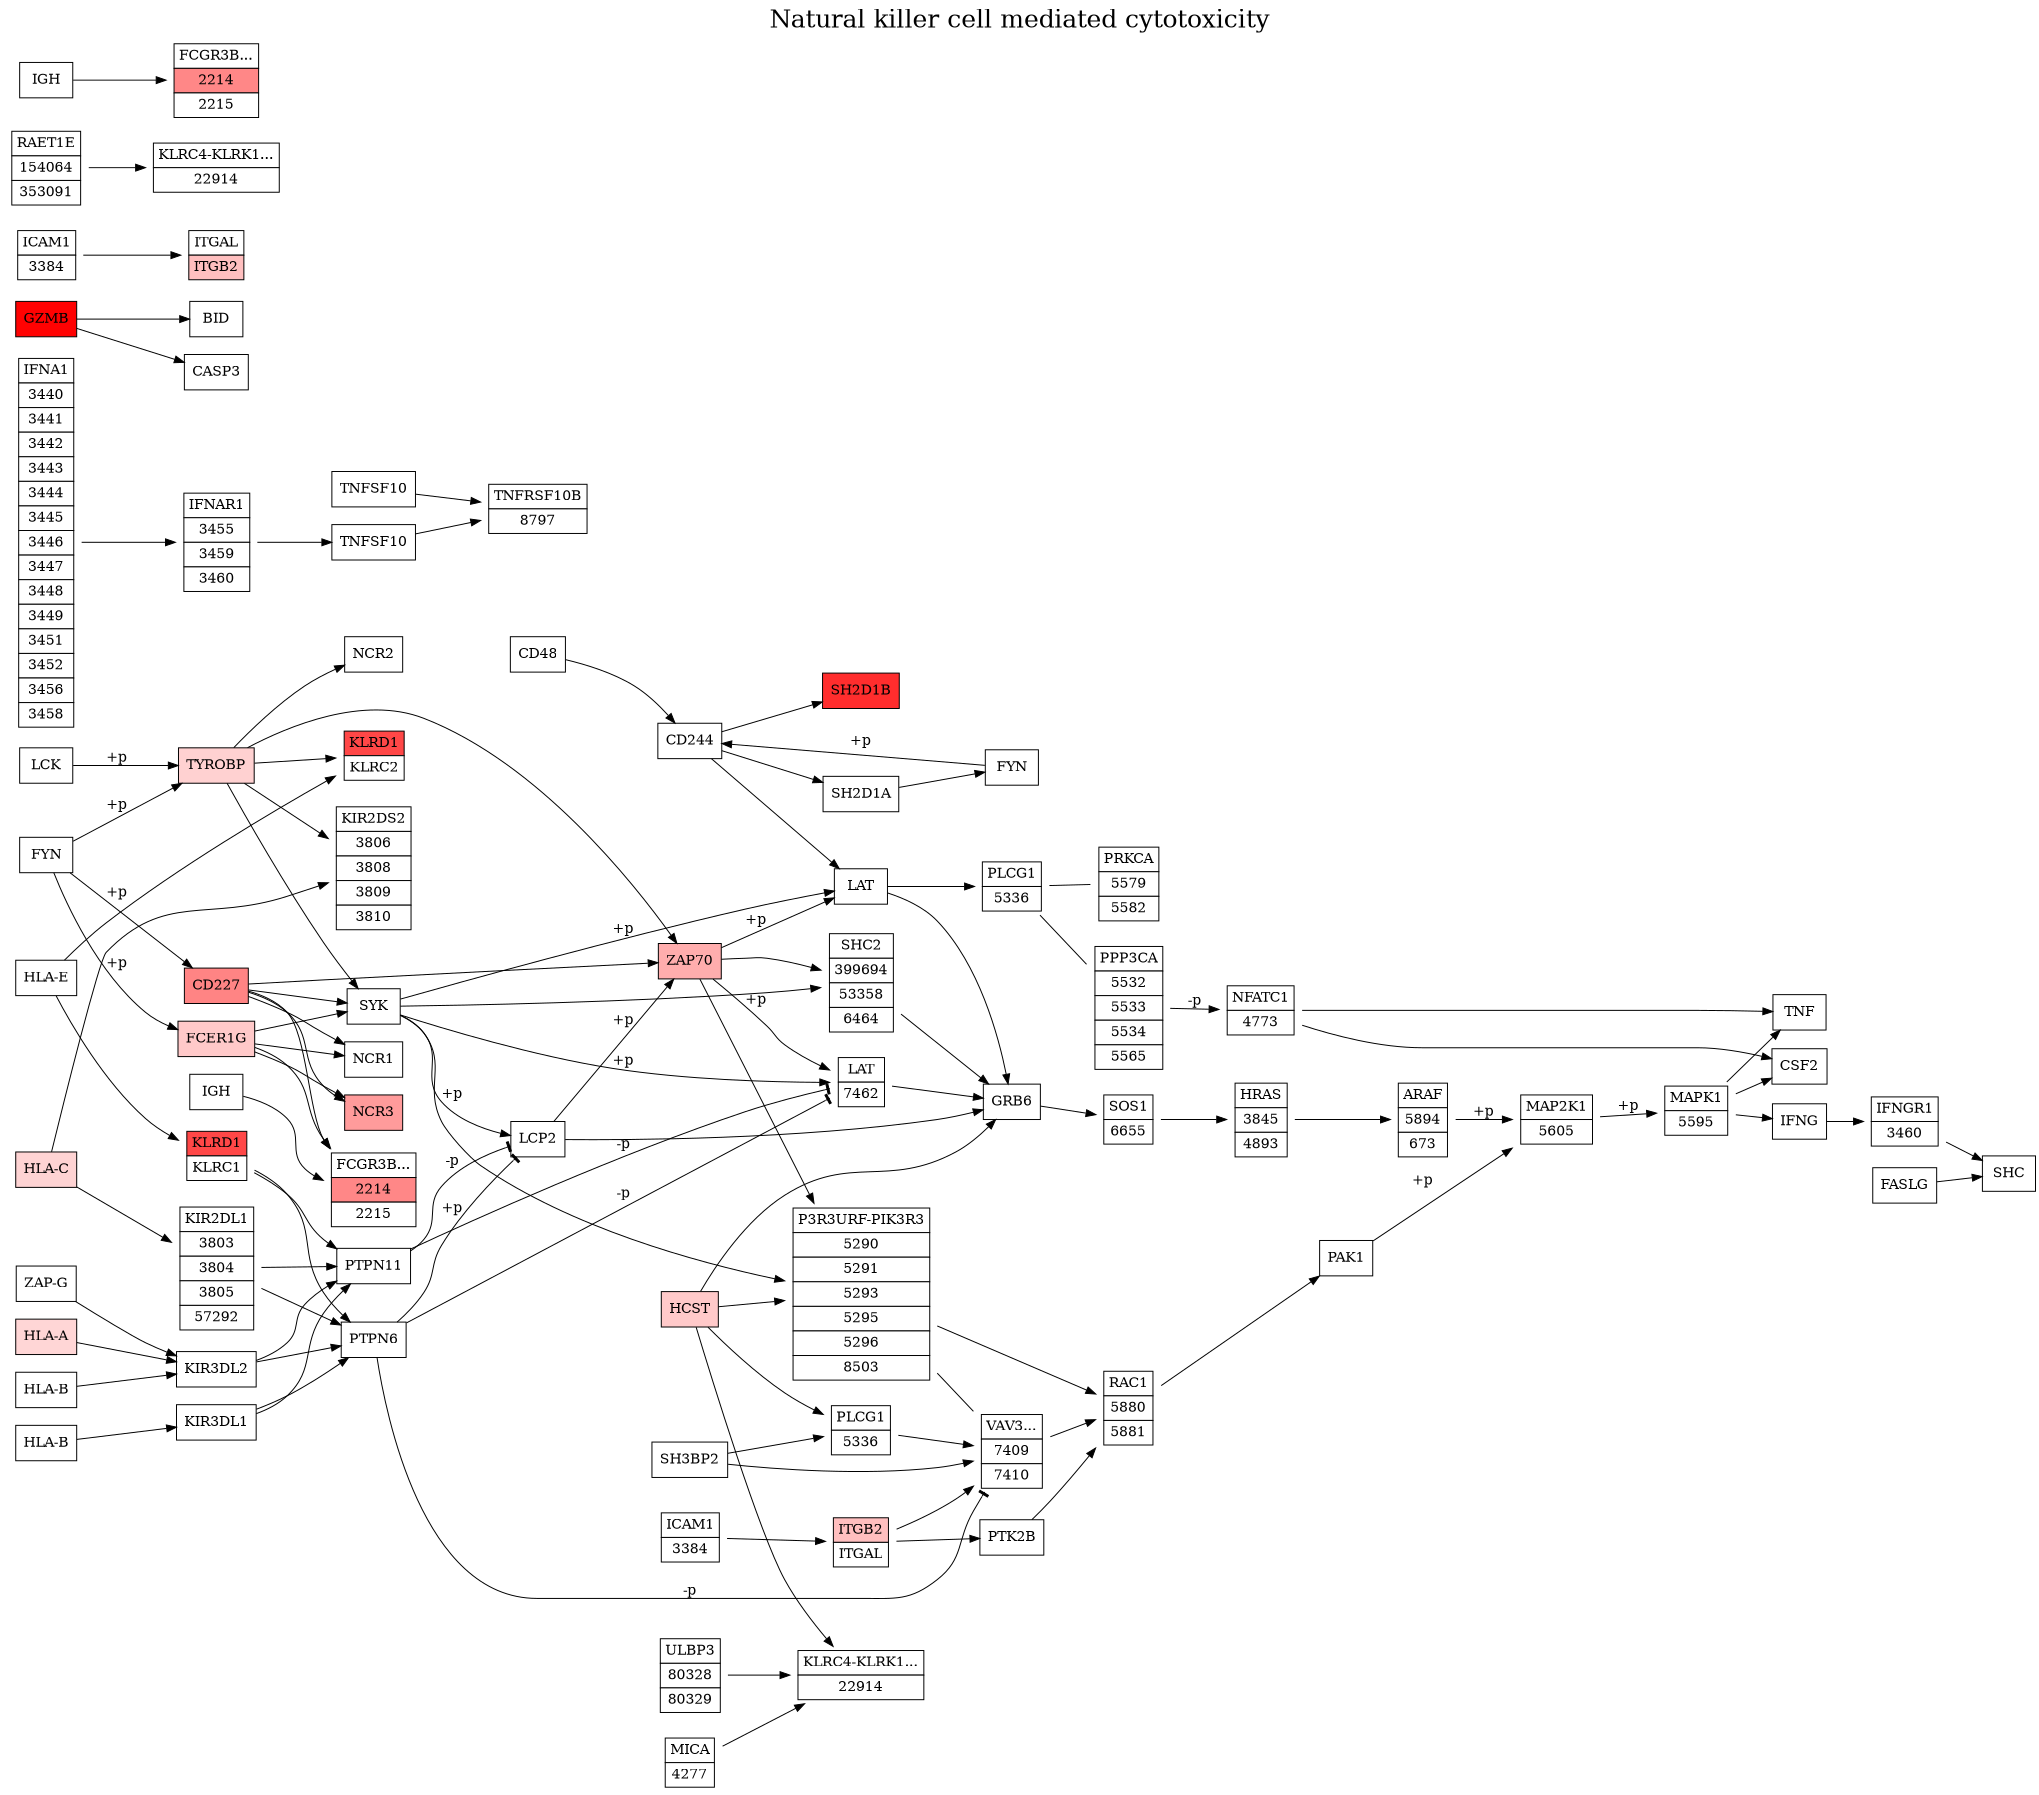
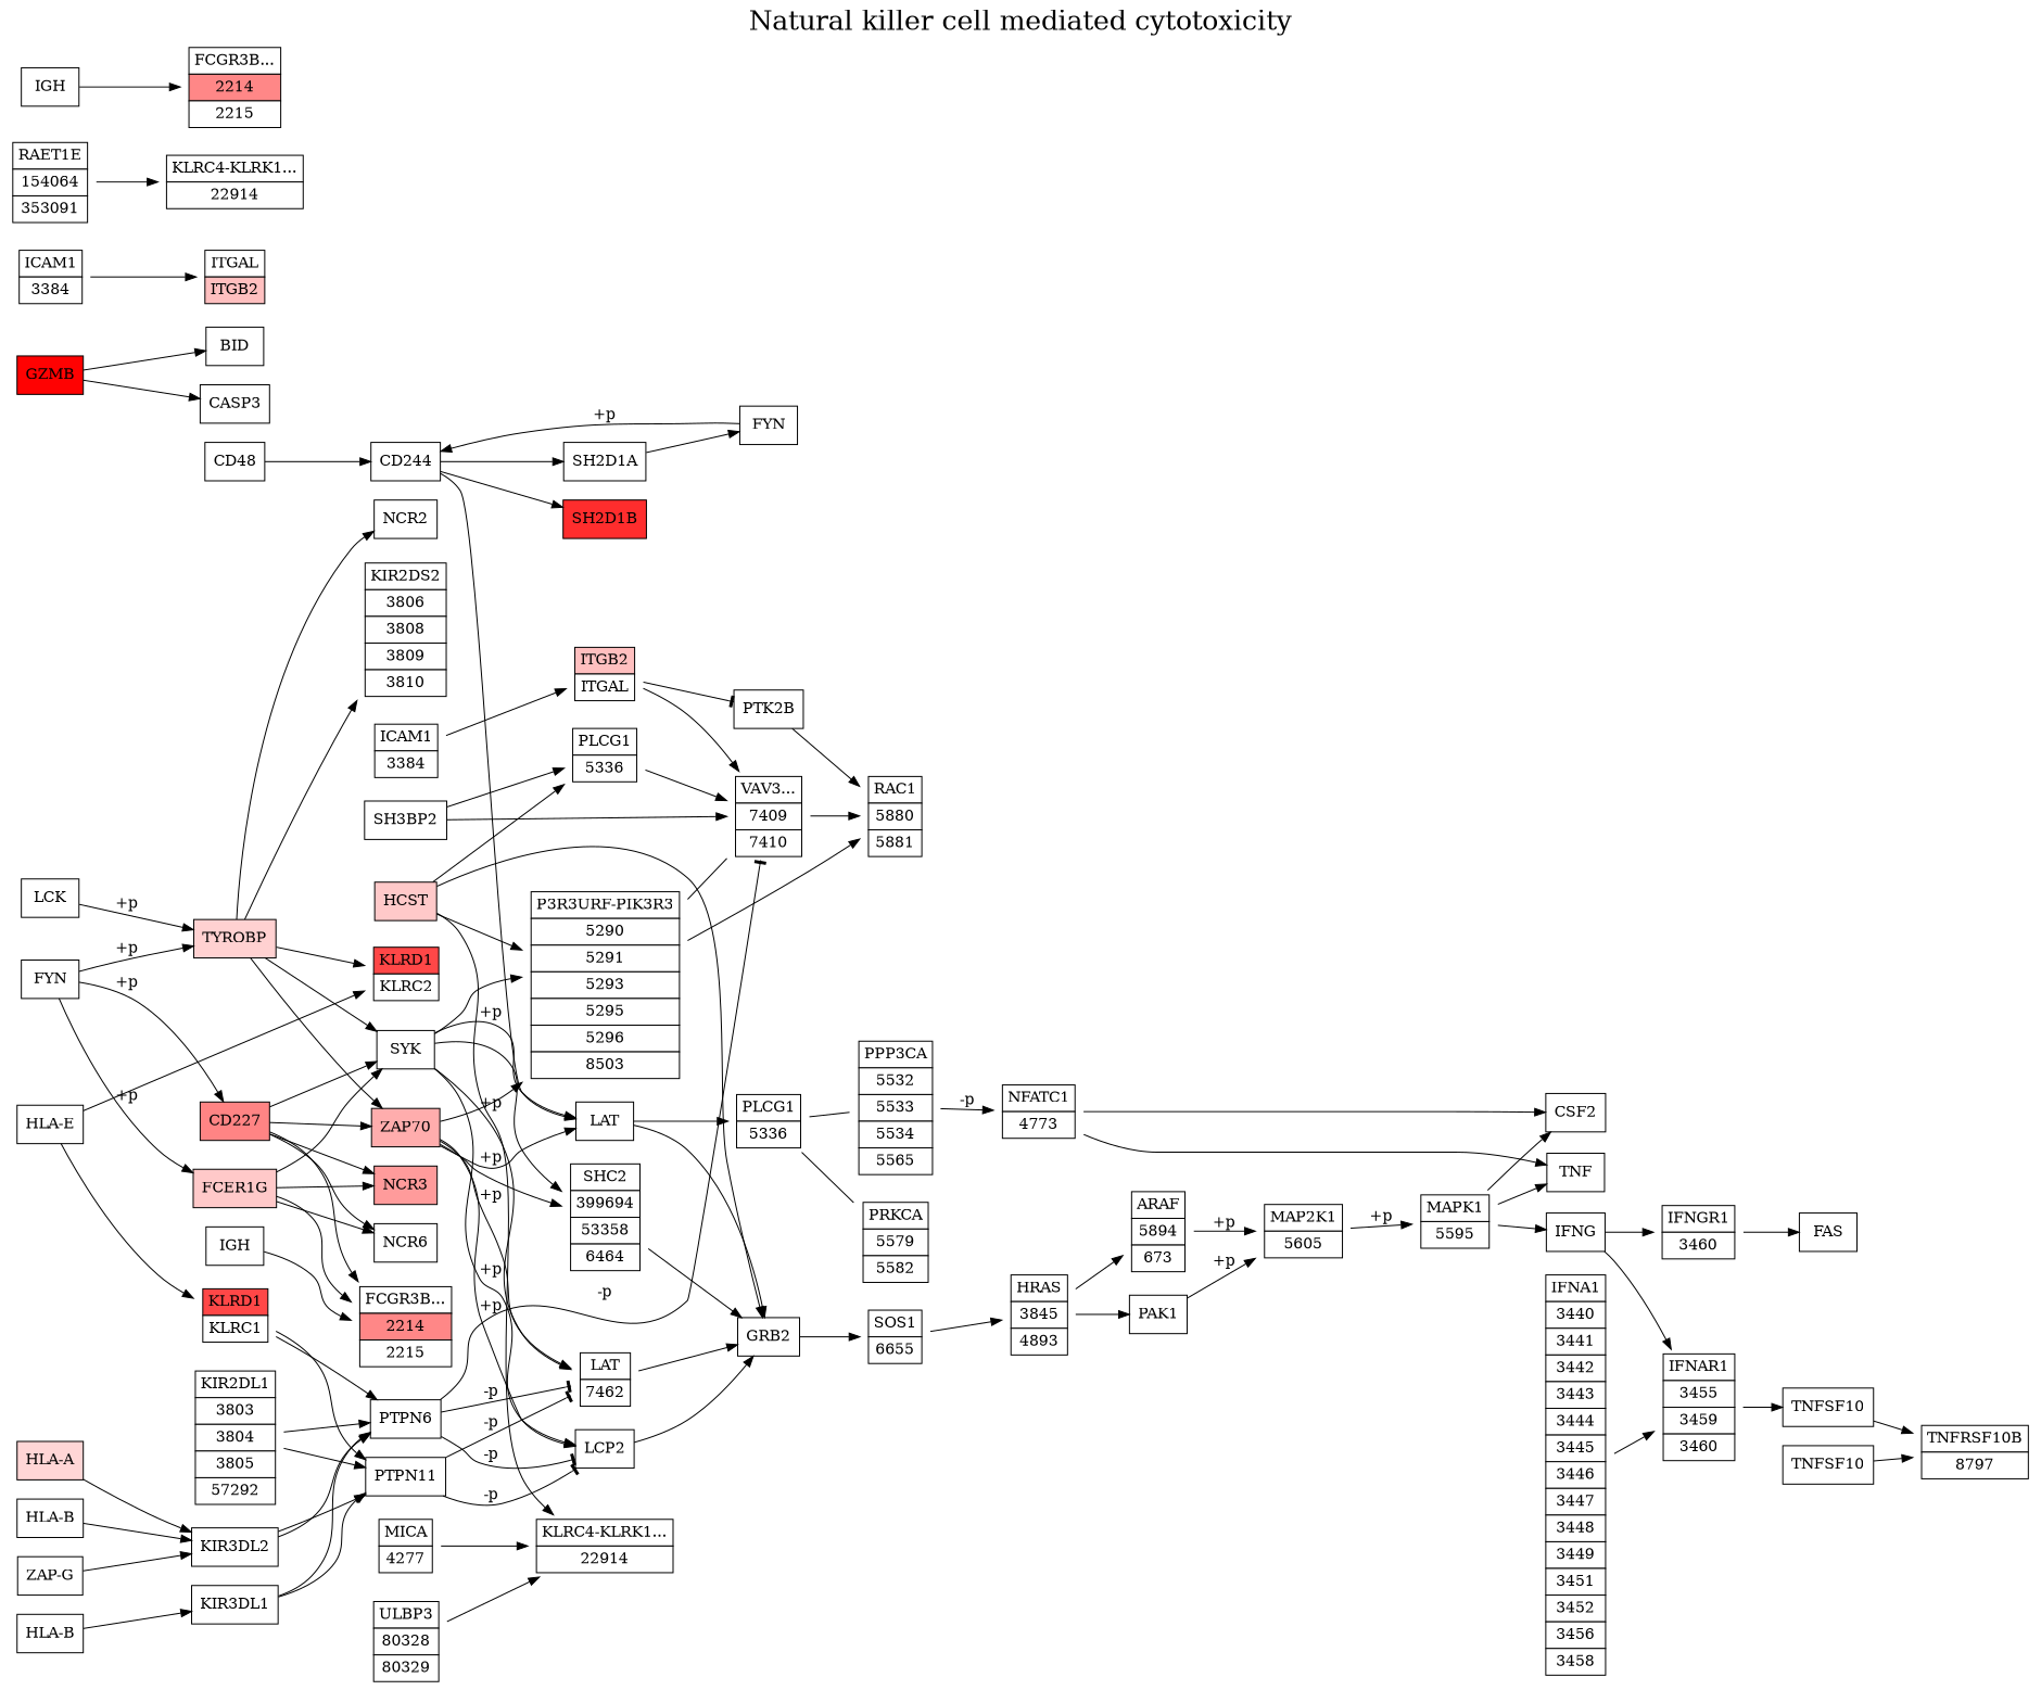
  digraph {
    arrowhead=normal
    bgcolor="#ffffff"
    fontsize=25
    label="Natural killer cell mediated cytotoxicity"
    labelloc=t
    rankdir=LR
    splines=normal
    node [color="#000000" fillcolor="#ffffff" shape=rectangle style=filled]
    edge [arrowhead=normal style=solid]
    n1 [label=<<table border="0" cellborder="1" cellspacing="0" cellpadding="4"><tr><td bgcolor="#ffffff">NFATC1</td></tr><tr><td bgcolor="#ffffff">4773</td></tr></table>> shape=plaintext]
    n2 [label=CSF2]
    n3 [label=TNF]
    n4 [label=<<table border="0" cellborder="1" cellspacing="0" cellpadding="4"><tr><td bgcolor="#ffffff">PPP3CA</td></tr><tr><td bgcolor="#ffffff">5532</td></tr><tr><td bgcolor="#ffffff">5533</td></tr><tr><td bgcolor="#ffffff">5534</td></tr><tr><td bgcolor="#ffffff">5565</td></tr></table>> shape=plaintext]
    n5 [label=FYN]
    n6 [label=CD244]
    n7 [label=LAT]
    n8 [fillcolor="#ff2d2d" label=SH2D1B]
    n9 [label=SH2D1A]
    n10 [label=TNFSF10]
    n11 [label=<<table border="0" cellborder="1" cellspacing="0" cellpadding="4"><tr><td bgcolor="#ffffff">TNFRSF10B</td></tr><tr><td bgcolor="#ffffff">8797</td></tr></table>> shape=plaintext]
    n12 [label=<<table border="0" cellborder="1" cellspacing="0" cellpadding="4"><tr><td bgcolor="#ffffff">IFNGR1</td></tr><tr><td bgcolor="#ffffff">3460</td></tr></table>> shape=plaintext]
-   n13 [label=SHC]
+   n13 [label=FAS]
    n14 [label=<<table border="0" cellborder="1" cellspacing="0" cellpadding="4"><tr><td bgcolor="#ffffff">PLCG1</td></tr><tr><td bgcolor="#ffffff">5336</td></tr></table>> shape=plaintext]
    n15 [label=<<table border="0" cellborder="1" cellspacing="0" cellpadding="4"><tr><td bgcolor="#ffffff">PRKCA</td></tr><tr><td bgcolor="#ffffff">5579</td></tr><tr><td bgcolor="#ffffff">5582</td></tr></table>> shape=plaintext]
-   n16 [label=GRB6]
+   n16 [label=GRB2]
    n17 [label=<<table border="0" cellborder="1" cellspacing="0" cellpadding="4"><tr><td bgcolor="#ffffff">SOS1</td></tr><tr><td bgcolor="#ffffff">6655</td></tr></table>> shape=plaintext]
    n18 [label="HLA-E"]
    n19 [label=<<table border="0" cellborder="1" cellspacing="0" cellpadding="4"><tr><td bgcolor="#ff4747">KLRD1</td></tr><tr><td bgcolor="#ffffff">KLRC1</td></tr></table>> shape=plaintext]
    n20 [label=<<table border="0" cellborder="1" cellspacing="0" cellpadding="4"><tr><td bgcolor="#ff4747">KLRD1</td></tr><tr><td bgcolor="#ffffff">KLRC2</td></tr></table>> shape=plaintext]
    n21 [label=PTPN11]
    n22 [label=PTPN6]
    n23 [label=IFNG]
    n24 [label=<<table border="0" cellborder="1" cellspacing="0" cellpadding="4"><tr><td bgcolor="#ffffff">IFNAR1</td></tr><tr><td bgcolor="#ffffff">3455</td></tr><tr><td bgcolor="#ffffff">3459</td></tr><tr><td bgcolor="#ffffff">3460</td></tr></table>> shape=plaintext]
    n25 [label=SH3BP2]
    n26 [label=<<table border="0" cellborder="1" cellspacing="0" cellpadding="4"><tr><td bgcolor="#ffffff">PLCG1</td></tr><tr><td bgcolor="#ffffff">5336</td></tr></table>> shape=plaintext]
    n27 [label=<<table border="0" cellborder="1" cellspacing="0" cellpadding="4"><tr><td bgcolor="#ffffff">VAV3...</td></tr><tr><td bgcolor="#ffffff">7409</td></tr><tr><td bgcolor="#ffffff">7410</td></tr></table>> shape=plaintext]
    n28 [label=<<table border="0" cellborder="1" cellspacing="0" cellpadding="4"><tr><td bgcolor="#ffffff">RAC1</td></tr><tr><td bgcolor="#ffffff">5880</td></tr><tr><td bgcolor="#ffffff">5881</td></tr></table>> shape=plaintext]
    n29 [label=<<table border="0" cellborder="1" cellspacing="0" cellpadding="4"><tr><td bgcolor="#ffffff">LAT</td></tr><tr><td bgcolor="#ffffff">7462</td></tr></table>> shape=plaintext]
    n30 [label=PTK2B]
    n31 [label=PAK1]
    n32 [label=LCP2]
    n33 [label=SYK]
    n34 [label=<<table border="0" cellborder="1" cellspacing="0" cellpadding="4"><tr><td bgcolor="#ffffff">P3R3URF-PIK3R3</td></tr><tr><td bgcolor="#ffffff">5290</td></tr><tr><td bgcolor="#ffffff">5291</td></tr><tr><td bgcolor="#ffffff">5293</td></tr><tr><td bgcolor="#ffffff">5295</td></tr><tr><td bgcolor="#ffffff">5296</td></tr><tr><td bgcolor="#ffffff">8503</td></tr></table>> shape=plaintext]
    n35 [label=<<table border="0" cellborder="1" cellspacing="0" cellpadding="4"><tr><td bgcolor="#ffffff">SHC2</td></tr><tr><td bgcolor="#ffffff">399694</td></tr><tr><td bgcolor="#ffffff">53358</td></tr><tr><td bgcolor="#ffffff">6464</td></tr></table>> shape=plaintext]
    n36 [fillcolor="#ffadad" label=ZAP70]
    n37 [label=LCK]
    n38 [fillcolor="#ffd1d1" label=TYROBP]
    n39 [label=NCR2]
    n40 [label=<<table border="0" cellborder="1" cellspacing="0" cellpadding="4"><tr><td bgcolor="#ffffff">KIR2DS2</td></tr><tr><td bgcolor="#ffffff">3806</td></tr><tr><td bgcolor="#ffffff">3808</td></tr><tr><td bgcolor="#ffffff">3809</td></tr><tr><td bgcolor="#ffffff">3810</td></tr></table>> shape=plaintext]
    n41 [label=FYN]
    n42 [fillcolor="#ff8484" label=CD227]
    n43 [fillcolor="#ffc9c9" label=FCER1G]
    n44 [fillcolor="#ff9b9b" label=NCR3]
-   n45 [label=NCR1]
+   n45 [label=NCR6]
    n46 [label=<<table border="0" cellborder="1" cellspacing="0" cellpadding="4"><tr><td bgcolor="#ffffff">FCGR3B...</td></tr><tr><td bgcolor="#ff8787">2214</td></tr><tr><td bgcolor="#ffffff">2215</td></tr></table>> shape=plaintext]
    n47 [fillcolor="#ffc9c9" label=HCST]
    n48 [label=<<table border="0" cellborder="1" cellspacing="0" cellpadding="4"><tr><td bgcolor="#ffffff">KLRC4-KLRK1...</td></tr><tr><td bgcolor="#ffffff">22914</td></tr></table>> shape=plaintext]
    n49 [label=<<table border="0" cellborder="1" cellspacing="0" cellpadding="4"><tr><td bgcolor="#ffffff">IFNA1</td></tr><tr><td bgcolor="#ffffff">3440</td></tr><tr><td bgcolor="#ffffff">3441</td></tr><tr><td bgcolor="#ffffff">3442</td></tr><tr><td bgcolor="#ffffff">3443</td></tr><tr><td bgcolor="#ffffff">3444</td></tr><tr><td bgcolor="#ffffff">3445</td></tr><tr><td bgcolor="#ffffff">3446</td></tr><tr><td bgcolor="#ffffff">3447</td></tr><tr><td bgcolor="#ffffff">3448</td></tr><tr><td bgcolor="#ffffff">3449</td></tr><tr><td bgcolor="#ffffff">3451</td></tr><tr><td bgcolor="#ffffff">3452</td></tr><tr><td bgcolor="#ffffff">3456</td></tr><tr><td bgcolor="#ffffff">3458</td></tr></table>> shape=plaintext]
    n50 [label=BID]
    n51 [label=CASP3]
    n52 [fillcolor="#ff0202" label=GZMB]
    n53 [label=CD48]
    n54 [label=<<table border="0" cellborder="1" cellspacing="0" cellpadding="4"><tr><td bgcolor="#ffffff">ULBP3</td></tr><tr><td bgcolor="#ffffff">80328</td></tr><tr><td bgcolor="#ffffff">80329</td></tr></table>> shape=plaintext]
    n55 [label=<<table border="0" cellborder="1" cellspacing="0" cellpadding="4"><tr><td bgcolor="#ffffff">MICA</td></tr><tr><td bgcolor="#ffffff">4277</td></tr></table>> shape=plaintext]
    n56 [label=<<table border="0" cellborder="1" cellspacing="0" cellpadding="4"><tr><td bgcolor="#ffffff">ICAM1</td></tr><tr><td bgcolor="#ffffff">3384</td></tr></table>> shape=plaintext]
    n57 [label=<<table border="0" cellborder="1" cellspacing="0" cellpadding="4"><tr><td bgcolor="#ffbfbf">ITGB2</td></tr><tr><td bgcolor="#ffffff">ITGAL</td></tr></table>> shape=plaintext]
-   n58 [fillcolor="#fed3d3" label="HLA-C"]
    n59 [label=<<table border="0" cellborder="1" cellspacing="0" cellpadding="4"><tr><td bgcolor="#ffffff">KIR2DL1</td></tr><tr><td bgcolor="#ffffff">3803</td></tr><tr><td bgcolor="#ffffff">3804</td></tr><tr><td bgcolor="#ffffff">3805</td></tr><tr><td bgcolor="#ffffff">57292</td></tr></table>> shape=plaintext]
    n60 [label="HLA-B"]
    n61 [label=KIR3DL2]
    n62 [label="ZAP-G"]
    n63 [fillcolor="#ffd6d6" label="HLA-A"]
    n64 [label="HLA-B"]
    n65 [label=KIR3DL1]
    n66 [label=<<table border="0" cellborder="1" cellspacing="0" cellpadding="4"><tr><td bgcolor="#ffffff">MAPK1</td></tr><tr><td bgcolor="#ffffff">5595</td></tr></table>> shape=plaintext]
    n67 [label=<<table border="0" cellborder="1" cellspacing="0" cellpadding="4"><tr><td bgcolor="#ffffff">MAP2K1</td></tr><tr><td bgcolor="#ffffff">5605</td></tr></table>> shape=plaintext]
    n68 [label=<<table border="0" cellborder="1" cellspacing="0" cellpadding="4"><tr><td bgcolor="#ffffff">ARAF</td></tr><tr><td bgcolor="#ffffff">5894</td></tr><tr><td bgcolor="#ffffff">673</td></tr></table>> shape=plaintext]
    n69 [label=<<table border="0" cellborder="1" cellspacing="0" cellpadding="4"><tr><td bgcolor="#ffffff">HRAS</td></tr><tr><td bgcolor="#ffffff">3845</td></tr><tr><td bgcolor="#ffffff">4893</td></tr></table>> shape=plaintext]
-   n70 [label=FASLG]
    n71 [label=TNFSF10]
    n72 [label=<<table border="0" cellborder="1" cellspacing="0" cellpadding="4"><tr><td bgcolor="#ffffff">ICAM1</td></tr><tr><td bgcolor="#ffffff">3384</td></tr></table>> shape=plaintext]
    n73 [label=<<table border="0" cellborder="1" cellspacing="0" cellpadding="4"><tr><td bgcolor="#ffffff">ITGAL</td></tr><tr><td bgcolor="#ffbfbf">ITGB2</td></tr></table>> shape=plaintext]
    n74 [label=<<table border="0" cellborder="1" cellspacing="0" cellpadding="4"><tr><td bgcolor="#ffffff">RAET1E</td></tr><tr><td bgcolor="#ffffff">154064</td></tr><tr><td bgcolor="#ffffff">353091</td></tr></table>> shape=plaintext]
    n75 [label=<<table border="0" cellborder="1" cellspacing="0" cellpadding="4"><tr><td bgcolor="#ffffff">KLRC4-KLRK1...</td></tr><tr><td bgcolor="#ffffff">22914</td></tr></table>> shape=plaintext]
    n76 [label=<<table border="0" cellborder="1" cellspacing="0" cellpadding="4"><tr><td bgcolor="#ffffff">FCGR3B...</td></tr><tr><td bgcolor="#ff8787">2214</td></tr><tr><td bgcolor="#ffffff">2215</td></tr></table>> shape=plaintext]
    n77 [label=IGH]
    n78 [label=IGH]
    n1 -> n2
    n1 -> n3
    n4 -> n1 [label="-p"]
    n5 -> n6 [label="+p"]
    n6 -> n7
    n6 -> n8
    n6 -> n9
    n7 -> n14
    n7 -> n16
    n9 -> n5
    n10 -> n11
    n12 -> n13
    n14 -> n4 [arrowhead=none]
    n14 -> n15 [arrowhead=none]
    n16 -> n17
    n17 -> n69
    n18 -> n19
    n18 -> n20
    n19 -> n21
    n19 -> n22
    n21 -> n29 [arrowhead=tee label="-p"]
    n21 -> n32 [arrowhead=tee label="-p"]
    n22 -> n27 [arrowhead=tee label="-p"]
    n22 -> n29 [arrowhead=tee label="-p"]
-   n22 -> n32 [arrowhead=tee label="+p"]
+   n22 -> n32 [arrowhead=tee label="-p"]
    n23 -> n12
+   n23 -> n24
    n24 -> n10
    n25 -> n26
    n25 -> n27
    n26 -> n27
    n27 -> n28
-   n28 -> n31
+   n69 -> n31
    n29 -> n16
    n30 -> n28
    n31 -> n67 [label="+p"]
    n32 -> n16
    n33 -> n7 [label="+p"]
    n33 -> n29 [label="+p"]
    n33 -> n32 [label="+p"]
    n33 -> n34
    n33 -> n35
    n34 -> n27 [arrowhead=none]
    n34 -> n28
    n35 -> n16
    n36 -> n7 [label="+p"]
    n36 -> n29 [label="+p"]
-   n32 -> n36 [label="+p"]
+   n36 -> n32 [label="+p"]
    n36 -> n34
    n36 -> n35
    n37 -> n38 [label="+p"]
    n38 -> n20
    n38 -> n33
    n38 -> n36
    n38 -> n39
    n38 -> n40
    n41 -> n38 [label="+p"]
    n41 -> n42 [label="+p"]
    n41 -> n43 [label="+p"]
    n42 -> n33
    n42 -> n36
    n42 -> n44
    n42 -> n45
    n42 -> n46
    n43 -> n33
    n43 -> n44
    n43 -> n45
    n43 -> n46
    n47 -> n16
    n47 -> n26
    n47 -> n34
    n47 -> n48
    n49 -> n24
    n52 -> n50
    n52 -> n51
    n53 -> n6
    n54 -> n48
    n55 -> n48
    n56 -> n57
    n57 -> n27
-   n57 -> n30
-   n58 -> n40
-   n58 -> n59
+   n57 -> n30 [arrowhead=tee]
    n59 -> n21
    n59 -> n22
    n60 -> n61
    n61 -> n21
    n61 -> n22
    n62 -> n61
    n63 -> n61
    n64 -> n65
    n65 -> n21
    n65 -> n22
    n66 -> n2
    n66 -> n3
    n66 -> n23
    n67 -> n66 [label="+p"]
    n68 -> n67 [label="+p"]
    n69 -> n68
-   n70 -> n13
    n71 -> n11
    n72 -> n73
    n74 -> n75
    n77 -> n76
    n78 -> n46
  }
